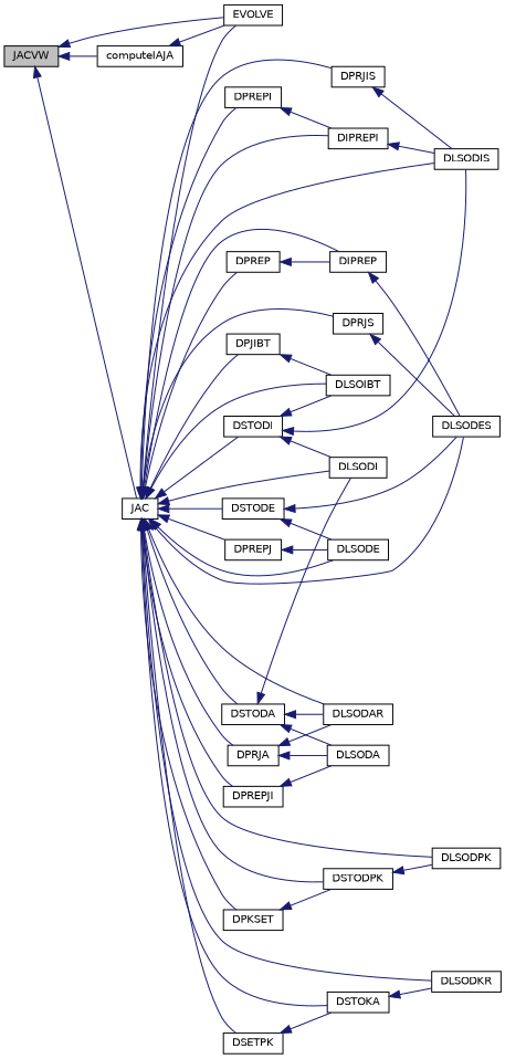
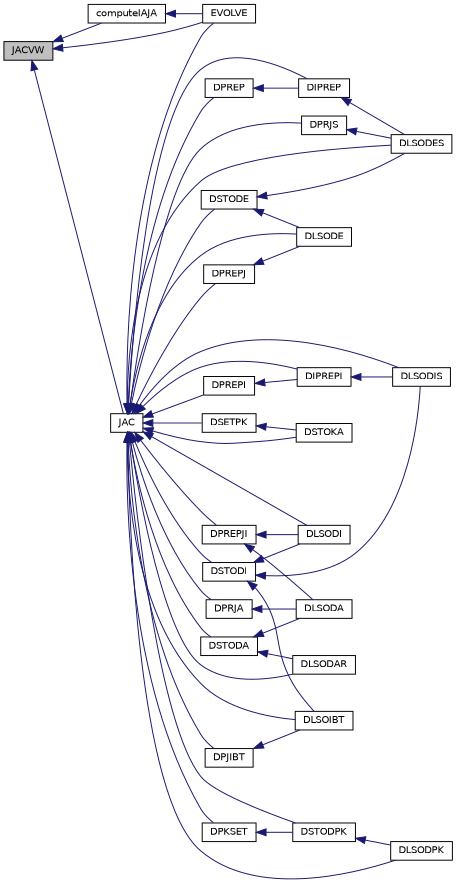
  digraph {
    rankdir=LR
    node [color=black fillcolor=white fontname=Helvetica fontsize=10 shape=record style=filled]
    edge [color=midnightblue dir=back fontname=Helvetica fontsize=10 labelfontname=Helvetica labelfontsize=10 style=solid]
    n1 [fillcolor=grey75 fontcolor=black height=0.2 label=JACVW width=0.4]
    n2 [height=0.2 label=computeIAJA width=0.4]
    n3 [height=0.2 label=EVOLVE width=0.4]
    n4 [height=0.2 label=JAC width=0.4]
    n5 [height=0.2 label=DIPREP width=0.4]
    n6 [height=0.2 label=DLSODES width=0.4]
    n7 [height=0.2 label=DIPREPI width=0.4]
    n8 [height=0.2 label=DLSODIS width=0.4]
    n9 [height=0.2 label=DLSODAR width=0.4]
    n10 [height=0.2 label=DLSODE width=0.4]
    n11 [height=0.2 label=DLSODI width=0.4]
-   n12 [height=0.2 label=DLSODKR width=0.4]
    n13 [height=0.2 label=DLSODPK width=0.4]
    n14 [height=0.2 label=DLSOIBT width=0.4]
    n15 [height=0.2 label=DPJIBT width=0.4]
    n16 [height=0.2 label=DPKSET width=0.4]
    n17 [height=0.2 label=DSTODPK width=0.4]
    n18 [height=0.2 label=DPREP width=0.4]
    n19 [height=0.2 label=DPREPI width=0.4]
    n20 [height=0.2 label=DPREPJ width=0.4]
    n21 [height=0.2 label=DPREPJI width=0.4]
    n22 [height=0.2 label=DPRJA width=0.4]
-   n23 [height=0.2 label=DPRJIS width=0.4]
    n24 [height=0.2 label=DPRJS width=0.4]
    n25 [height=0.2 label=DSETPK width=0.4]
    n26 [height=0.2 label=DSTOKA width=0.4]
    n27 [height=0.2 label=DSTODA width=0.4]
    n28 [height=0.2 label=DSTODE width=0.4]
    n29 [height=0.2 label=DSTODI width=0.4]
    n30 [height=0.2 label=DLSODA width=0.4]
    n1 -> n2
    n1 -> n3
    n1 -> n4
    n2 -> n3
    n4 -> n3
    n4 -> n5
    n4 -> n6
    n4 -> n7
    n4 -> n8
    n4 -> n9
    n4 -> n10
    n4 -> n11
-   n4 -> n12
    n4 -> n13
    n4 -> n14
    n4 -> n15
    n4 -> n16
    n4 -> n17
    n4 -> n18
    n4 -> n19
    n4 -> n20
    n4 -> n21
    n4 -> n22
-   n4 -> n23
    n4 -> n24
    n4 -> n25
    n4 -> n26
    n4 -> n27
    n4 -> n28
    n4 -> n29
    n5 -> n6
    n7 -> n8
    n15 -> n14
    n16 -> n17
    n17 -> n13
    n18 -> n5
    n19 -> n7
    n20 -> n10
-   n27 -> n11
+   n21 -> n11
    n21 -> n30
-   n22 -> n9
    n22 -> n30
-   n23 -> n8
    n24 -> n6
    n25 -> n26
-   n26 -> n12
    n27 -> n9
    n27 -> n30
    n28 -> n6
    n28 -> n10
    n29 -> n8
    n29 -> n11
    n29 -> n14
  }
